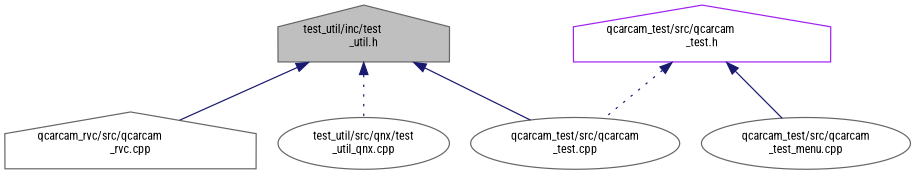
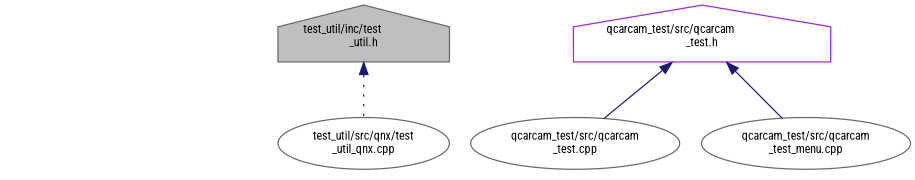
  digraph {
    fontname="Roboto Condensed"
    node [color=gray40 fillcolor=white fontname="Roboto Condensed" fontsize=10 shape=house style=filled]
    edge [color=midnightblue dir=back fontname="Roboto Condensed" fontsize=10 labelfontname=Helvetica labelfontsize=10 style=solid]
    n1 [fillcolor=grey75 fontcolor=black height=0.2 label="test_util/inc/test\l_util.h" width=0.4]
-   n2 [height=0.2 label="qcarcam_rvc/src/qcarcam\l_rvc.cpp" width=0.4]
    n3 [height=0.2 label="qcarcam_test/src/qcarcam\l_test.cpp" shape=ellipse width=0.4]
    n4 [height=0.2 label="test_util/src/qnx/test\l_util_qnx.cpp" shape=ellipse width=0.4]
    n5 [color=purple height=0.2 label="qcarcam_test/src/qcarcam\l_test.h" width=0.4]
    n6 [height=0.2 label="qcarcam_test/src/qcarcam\l_test_menu.cpp" shape=ellipse width=0.4]
-   n1 -> n2
-   n1 -> n3
    n1 -> n4 [style=dotted]
-   n5 -> n3 [style=dotted]
+   n5 -> n3
    n5 -> n6
  }
